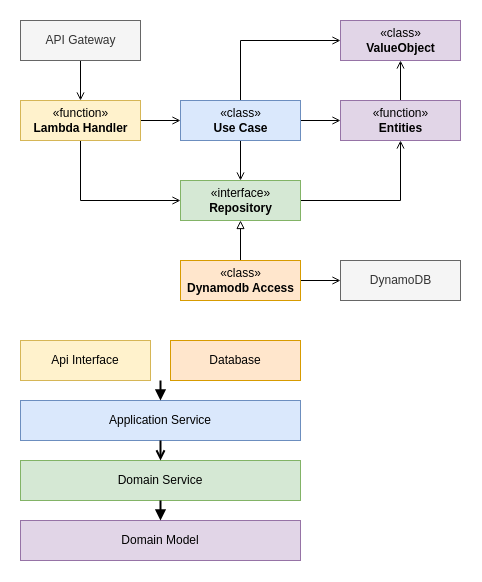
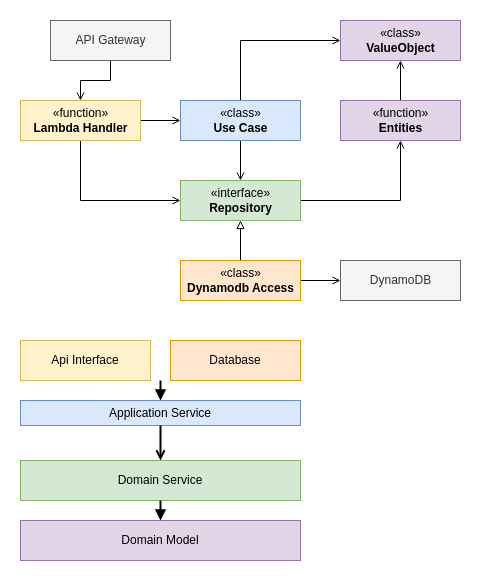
  <mxCell id="0" />
  <mxCell id="1" parent="0" />
  <mxCell id="2" style="edgeStyle=orthogonalEdgeStyle;rounded=0;orthogonalLoop=1;jettySize=auto;html=1;exitX=1;exitY=0.5;exitDx=0;exitDy=0;entryX=0.5;entryY=1;entryDx=0;entryDy=0;endArrow=open;endFill=0;" parent="1" source="3" target="9" edge="1"><mxGeometry relative="1" as="geometry" /></mxCell>
  <mxCell id="3" value="«interface»&lt;br&gt;&lt;b&gt;Repository&lt;/b&gt;" style="html=1;fillColor=#d5e8d4;strokeColor=#82b366;" parent="1" vertex="1"><mxGeometry x="180" y="180" width="120" height="40" as="geometry" /></mxCell>
- <mxCell id="4" style="edgeStyle=orthogonalEdgeStyle;rounded=0;orthogonalLoop=1;jettySize=auto;html=1;exitX=1;exitY=0.5;exitDx=0;exitDy=0;entryX=0;entryY=0.5;entryDx=0;entryDy=0;endArrow=open;endFill=0;" parent="1" source="7" target="9" edge="1"><mxGeometry relative="1" as="geometry" /></mxCell>
  <mxCell id="5" style="edgeStyle=orthogonalEdgeStyle;rounded=0;orthogonalLoop=1;jettySize=auto;html=1;exitX=0.5;exitY=1;exitDx=0;exitDy=0;entryX=0.5;entryY=0;entryDx=0;entryDy=0;endArrow=open;endFill=0;" parent="1" source="7" target="3" edge="1"><mxGeometry relative="1" as="geometry" /></mxCell>
  <mxCell id="6" style="edgeStyle=orthogonalEdgeStyle;rounded=0;orthogonalLoop=1;jettySize=auto;html=1;exitX=0.5;exitY=0;exitDx=0;exitDy=0;entryX=0;entryY=0.5;entryDx=0;entryDy=0;endArrow=open;endFill=0;" parent="1" source="7" target="22" edge="1"><mxGeometry relative="1" as="geometry" /></mxCell>
  <mxCell id="7" value="«class»&lt;br&gt;&lt;b&gt;Use Case&lt;/b&gt;" style="html=1;fillColor=#dae8fc;strokeColor=#6c8ebf;" parent="1" vertex="1"><mxGeometry x="180" y="100" width="120" height="40" as="geometry" /></mxCell>
  <mxCell id="8" style="edgeStyle=orthogonalEdgeStyle;rounded=0;orthogonalLoop=1;jettySize=auto;html=1;exitX=0.5;exitY=0;exitDx=0;exitDy=0;entryX=0.5;entryY=1;entryDx=0;entryDy=0;endArrow=open;endFill=0;" parent="1" source="9" target="22" edge="1"><mxGeometry relative="1" as="geometry" /></mxCell>
  <mxCell id="9" value="«function»&lt;br&gt;&lt;b&gt;Entities&lt;/b&gt;" style="html=1;fillColor=#e1d5e7;strokeColor=#9673a6;" parent="1" vertex="1"><mxGeometry x="340" y="100" width="120" height="40" as="geometry" /></mxCell>
  <mxCell id="10" style="edgeStyle=orthogonalEdgeStyle;rounded=0;orthogonalLoop=1;jettySize=auto;html=1;exitX=0.5;exitY=0;exitDx=0;exitDy=0;entryX=0.5;entryY=1;entryDx=0;entryDy=0;endArrow=block;endFill=0;" parent="1" source="12" target="3" edge="1"><mxGeometry relative="1" as="geometry" /></mxCell>
  <mxCell id="11" style="edgeStyle=orthogonalEdgeStyle;rounded=0;orthogonalLoop=1;jettySize=auto;html=1;exitX=1;exitY=0.5;exitDx=0;exitDy=0;entryX=0;entryY=0.5;entryDx=0;entryDy=0;endArrow=open;endFill=0;" parent="1" source="12" target="13" edge="1"><mxGeometry relative="1" as="geometry" /></mxCell>
  <mxCell id="12" value="«class»&lt;br&gt;&lt;b&gt;Dynamodb Access&lt;/b&gt;" style="html=1;fillColor=#ffe6cc;strokeColor=#d79b00;" parent="1" vertex="1"><mxGeometry x="180" y="260" width="120" height="40" as="geometry" /></mxCell>
  <mxCell id="13" value="DynamoDB" style="html=1;fillColor=#f5f5f5;strokeColor=#666666;fontColor=#333333;" parent="1" vertex="1"><mxGeometry x="340" y="260" width="120" height="40" as="geometry" /></mxCell>
  <mxCell id="14" style="edgeStyle=orthogonalEdgeStyle;rounded=0;orthogonalLoop=1;jettySize=auto;html=1;exitX=0.5;exitY=1;exitDx=0;exitDy=0;entryX=0.5;entryY=0;entryDx=0;entryDy=0;endArrow=open;endFill=0;" parent="1" source="15" target="18" edge="1"><mxGeometry relative="1" as="geometry" /></mxCell>
- <mxCell id="15" value="API Gateway" style="html=1;fillColor=#f5f5f5;strokeColor=#666666;fontColor=#333333;" parent="1" vertex="1"><mxGeometry x="20" y="20" width="120" height="40" as="geometry" /></mxCell>
+ <mxCell id="15" value="API Gateway" style="html=1;fillColor=#f5f5f5;strokeColor=#666666;fontColor=#333333;" parent="1" vertex="1"><mxGeometry x="50" y="20" width="120" height="40" as="geometry" /></mxCell>
  <mxCell id="16" style="edgeStyle=orthogonalEdgeStyle;rounded=0;orthogonalLoop=1;jettySize=auto;html=1;exitX=1;exitY=0.5;exitDx=0;exitDy=0;endArrow=open;endFill=0;" parent="1" source="18" target="7" edge="1"><mxGeometry relative="1" as="geometry" /></mxCell>
  <mxCell id="17" style="edgeStyle=orthogonalEdgeStyle;rounded=0;orthogonalLoop=1;jettySize=auto;html=1;exitX=0.5;exitY=1;exitDx=0;exitDy=0;entryX=0;entryY=0.5;entryDx=0;entryDy=0;endArrow=open;endFill=0;" parent="1" source="18" target="3" edge="1"><mxGeometry relative="1" as="geometry" /></mxCell>
  <mxCell id="18" value="«function»&lt;br&gt;&lt;b&gt;Lambda Handler&lt;/b&gt;" style="html=1;fillColor=#fff2cc;strokeColor=#d6b656;" parent="1" vertex="1"><mxGeometry x="20" y="100" width="120" height="40" as="geometry" /></mxCell>
- <mxCell id="19" value="Application Service" style="rounded=0;whiteSpace=wrap;html=1;fillColor=#dae8fc;strokeColor=#6c8ebf;" parent="1" vertex="1"><mxGeometry x="20" y="400" width="280" height="40" as="geometry" /></mxCell>
+ <mxCell id="19" value="Application Service" style="rounded=0;whiteSpace=wrap;html=1;fillColor=#dae8fc;strokeColor=#6c8ebf;" parent="1" vertex="1"><mxGeometry x="20" y="400" width="280" height="25" as="geometry" /></mxCell>
  <mxCell id="20" value="Domain Service" style="rounded=0;whiteSpace=wrap;html=1;fillColor=#d5e8d4;strokeColor=#82b366;" parent="1" vertex="1"><mxGeometry x="20" y="460" width="280" height="40" as="geometry" /></mxCell>
  <mxCell id="21" value="Domain Model" style="rounded=0;whiteSpace=wrap;html=1;fillColor=#e1d5e7;strokeColor=#9673a6;" parent="1" vertex="1"><mxGeometry x="20" y="520" width="280" height="40" as="geometry" /></mxCell>
  <mxCell id="22" value="«class»&lt;br&gt;&lt;b&gt;ValueObject&lt;/b&gt;" style="html=1;fillColor=#e1d5e7;strokeColor=#9673a6;" parent="1" vertex="1"><mxGeometry x="340" y="20" width="120" height="40" as="geometry" /></mxCell>
  <mxCell id="23" value="" style="group" vertex="1" connectable="0" parent="1"><mxGeometry x="20" y="340" width="280" height="40" as="geometry" /></mxCell>
  <mxCell id="24" value="Api Interface" style="rounded=0;whiteSpace=wrap;html=1;fillColor=#fff2cc;strokeColor=#d6b656;" parent="23" vertex="1"><mxGeometry width="130" height="40" as="geometry" /></mxCell>
  <mxCell id="25" value="Database" style="rounded=0;whiteSpace=wrap;html=1;fillColor=#ffe6cc;strokeColor=#d79b00;" parent="23" vertex="1"><mxGeometry x="150" width="130" height="40" as="geometry" /></mxCell>
  <mxCell id="26" value="" style="endArrow=block;html=1;strokeWidth=2;endFill=1;" edge="1" parent="1" target="19"><mxGeometry width="50" height="50" relative="1" as="geometry"><mxPoint x="160" y="380" as="sourcePoint" /><mxPoint x="70" y="580" as="targetPoint" /></mxGeometry></mxCell>
  <mxCell id="27" value="" style="endArrow=open;html=1;strokeWidth=2;endFill=1;exitX=0.5;exitY=1;exitDx=0;exitDy=0;entryX=0.5;entryY=0;entryDx=0;entryDy=0;" edge="1" parent="1" source="19" target="20"><mxGeometry width="50" height="50" relative="1" as="geometry"><mxPoint x="170" y="390" as="sourcePoint" /><mxPoint x="170" y="410" as="targetPoint" /></mxGeometry></mxCell>
  <mxCell id="28" value="" style="endArrow=block;html=1;strokeWidth=2;endFill=1;entryX=0.5;entryY=0;entryDx=0;entryDy=0;exitX=0.5;exitY=1;exitDx=0;exitDy=0;" edge="1" parent="1" source="20" target="21"><mxGeometry width="50" height="50" relative="1" as="geometry"><mxPoint x="180" y="400" as="sourcePoint" /><mxPoint x="180" y="420" as="targetPoint" /></mxGeometry></mxCell>
